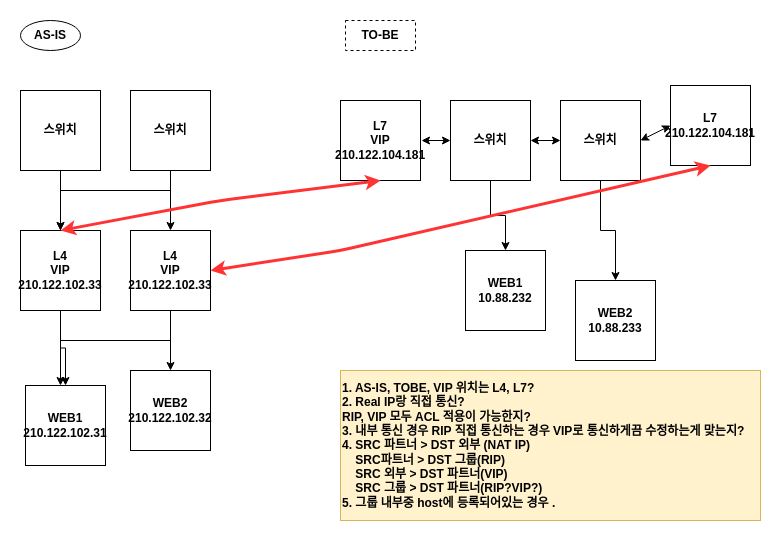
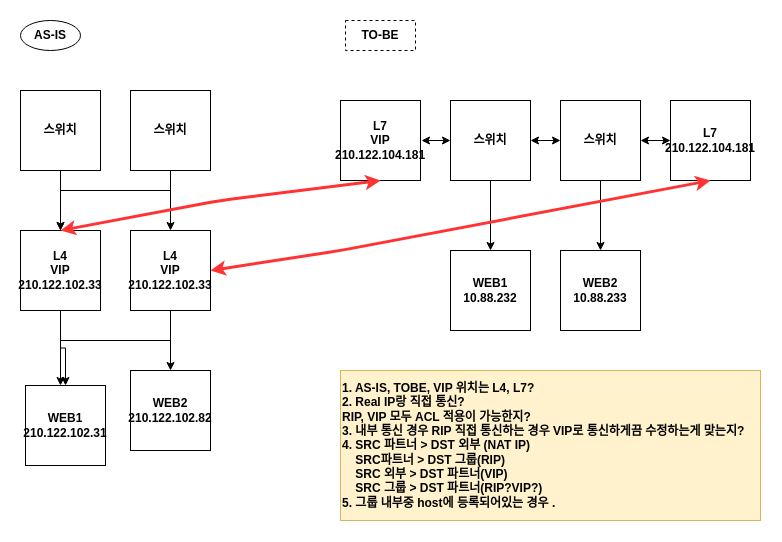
  <mxCell id="0" />
  <mxCell id="1" parent="0" />
  <mxCell id="2" value="" style="edgeStyle=orthogonalEdgeStyle;rounded=0;orthogonalLoop=1;jettySize=auto;html=1;" parent="1" source="3" target="8" edge="1"><mxGeometry relative="1" as="geometry" /></mxCell>
  <mxCell id="3" value="스위치" style="whiteSpace=wrap;html=1;aspect=fixed;fontStyle=1" parent="1" vertex="1"><mxGeometry x="20" y="90" width="80" height="80" as="geometry" /></mxCell>
  <mxCell id="4" value="" style="edgeStyle=orthogonalEdgeStyle;rounded=0;orthogonalLoop=1;jettySize=auto;html=1;" parent="1" source="6" target="11" edge="1"><mxGeometry relative="1" as="geometry" /></mxCell>
  <mxCell id="5" style="edgeStyle=orthogonalEdgeStyle;rounded=0;orthogonalLoop=1;jettySize=auto;html=1;" parent="1" source="6" target="8" edge="1"><mxGeometry relative="1" as="geometry"><Array as="points"><mxPoint x="170" y="190" /><mxPoint x="60" y="190" /></Array></mxGeometry></mxCell>
  <mxCell id="6" value="스위치" style="whiteSpace=wrap;html=1;aspect=fixed;fontStyle=1" parent="1" vertex="1"><mxGeometry x="130" y="90" width="80" height="80" as="geometry" /></mxCell>
  <mxCell id="7" value="" style="edgeStyle=orthogonalEdgeStyle;rounded=0;orthogonalLoop=1;jettySize=auto;html=1;" parent="1" source="8" target="18" edge="1"><mxGeometry relative="1" as="geometry" /></mxCell>
  <mxCell id="8" value="L4&lt;br&gt;VIP&lt;br&gt;210.122.102.33" style="whiteSpace=wrap;html=1;aspect=fixed;fontStyle=1" parent="1" vertex="1"><mxGeometry x="20" y="230" width="80" height="80" as="geometry" /></mxCell>
  <mxCell id="9" value="" style="edgeStyle=orthogonalEdgeStyle;rounded=0;orthogonalLoop=1;jettySize=auto;html=1;" parent="1" source="11" target="19" edge="1"><mxGeometry relative="1" as="geometry" /></mxCell>
  <mxCell id="10" style="edgeStyle=orthogonalEdgeStyle;rounded=0;orthogonalLoop=1;jettySize=auto;html=1;" parent="1" source="11" target="18" edge="1"><mxGeometry relative="1" as="geometry"><Array as="points"><mxPoint x="170" y="340" /><mxPoint x="60" y="340" /></Array></mxGeometry></mxCell>
  <mxCell id="11" value="L4&lt;br&gt;VIP&lt;br&gt;210.122.102.33" style="whiteSpace=wrap;html=1;aspect=fixed;fontStyle=1" parent="1" vertex="1"><mxGeometry x="130" y="230" width="80" height="80" as="geometry" /></mxCell>
  <mxCell id="12" value="" style="edgeStyle=orthogonalEdgeStyle;rounded=0;orthogonalLoop=1;jettySize=auto;html=1;" parent="1" source="13" target="20" edge="1"><mxGeometry relative="1" as="geometry" /></mxCell>
  <mxCell id="13" value="스위치" style="whiteSpace=wrap;html=1;aspect=fixed;fontStyle=1" parent="1" vertex="1"><mxGeometry x="450" y="100" width="80" height="80" as="geometry" /></mxCell>
  <mxCell id="14" value="" style="edgeStyle=orthogonalEdgeStyle;rounded=0;orthogonalLoop=1;jettySize=auto;html=1;" parent="1" source="15" target="21" edge="1"><mxGeometry relative="1" as="geometry" /></mxCell>
  <mxCell id="15" value="스위치" style="whiteSpace=wrap;html=1;aspect=fixed;fontStyle=1" parent="1" vertex="1"><mxGeometry x="560" y="100" width="80" height="80" as="geometry" /></mxCell>
  <mxCell id="16" value="L7&lt;br&gt;VIP 210.122.104.181" style="whiteSpace=wrap;html=1;aspect=fixed;fontStyle=1" parent="1" vertex="1"><mxGeometry x="340" y="100" width="80" height="80" as="geometry" /></mxCell>
- <mxCell id="17" value="L7&lt;br&gt;210.122.104.181" style="whiteSpace=wrap;html=1;aspect=fixed;fontStyle=1" parent="1" vertex="1"><mxGeometry x="670" y="85" width="80" height="80" as="geometry" /></mxCell>
+ <mxCell id="17" value="L7&lt;br&gt;210.122.104.181" style="whiteSpace=wrap;html=1;aspect=fixed;fontStyle=1" parent="1" vertex="1"><mxGeometry x="670" y="100" width="80" height="80" as="geometry" /></mxCell>
  <mxCell id="18" value="WEB1&lt;br&gt;210.122.102.31" style="whiteSpace=wrap;html=1;aspect=fixed;fontStyle=1" parent="1" vertex="1"><mxGeometry x="25" y="385" width="80" height="80" as="geometry" /></mxCell>
- <mxCell id="19" value="WEB2&lt;br&gt;210.122.102.32" style="whiteSpace=wrap;html=1;aspect=fixed;fontStyle=1" parent="1" vertex="1"><mxGeometry x="130" y="370" width="80" height="80" as="geometry" /></mxCell>
- <mxCell id="20" value="WEB1&lt;br&gt;10.88.232" style="whiteSpace=wrap;html=1;aspect=fixed;fontStyle=1" parent="1" vertex="1"><mxGeometry x="465" y="250" width="80" height="80" as="geometry" /></mxCell>
- <mxCell id="21" value="WEB2&lt;br&gt;10.88.233" style="whiteSpace=wrap;html=1;aspect=fixed;fontStyle=1" parent="1" vertex="1"><mxGeometry x="575" y="280" width="80" height="80" as="geometry" /></mxCell>
+ <mxCell id="19" value="WEB2&lt;br&gt;210.122.102.82" style="whiteSpace=wrap;html=1;aspect=fixed;fontStyle=1" parent="1" vertex="1"><mxGeometry x="130" y="370" width="80" height="80" as="geometry" /></mxCell>
+ <mxCell id="20" value="WEB1&lt;br&gt;10.88.232" style="whiteSpace=wrap;html=1;aspect=fixed;fontStyle=1" parent="1" vertex="1"><mxGeometry x="450" y="250" width="80" height="80" as="geometry" /></mxCell>
+ <mxCell id="21" value="WEB2&lt;br&gt;10.88.233" style="whiteSpace=wrap;html=1;aspect=fixed;fontStyle=1" parent="1" vertex="1"><mxGeometry x="560" y="250" width="80" height="80" as="geometry" /></mxCell>
  <mxCell id="22" value="TO-BE" style="rounded=0;whiteSpace=wrap;html=1;fontStyle=1;dashed=1;" parent="1" vertex="1"><mxGeometry x="345" y="20" width="70" height="30" as="geometry" /></mxCell>
  <mxCell id="23" value="AS-IS" style="ellipse;whiteSpace=wrap;html=1;fontStyle=1;" parent="1" vertex="1"><mxGeometry x="20" y="20" width="60" height="30" as="geometry" /></mxCell>
  <mxCell id="24" value="" style="endArrow=classic;startArrow=classic;html=1;" parent="1" edge="1"><mxGeometry width="50" height="50" relative="1" as="geometry"><mxPoint x="450" y="140" as="sourcePoint" /><mxPoint x="421" y="140" as="targetPoint" /></mxGeometry></mxCell>
  <mxCell id="25" value="" style="endArrow=classic;startArrow=classic;html=1;entryX=1;entryY=0.5;entryDx=0;entryDy=0;" parent="1" source="15" target="13" edge="1"><mxGeometry width="50" height="50" relative="1" as="geometry"><mxPoint x="499" y="146" as="sourcePoint" /><mxPoint x="530" y="146" as="targetPoint" /></mxGeometry></mxCell>
  <mxCell id="26" value="" style="endArrow=classic;startArrow=classic;html=1;exitX=0;exitY=0.5;exitDx=0;exitDy=0;entryX=1;entryY=0.5;entryDx=0;entryDy=0;" parent="1" source="17" target="15" edge="1"><mxGeometry width="50" height="50" relative="1" as="geometry"><mxPoint x="470" y="160" as="sourcePoint" /><mxPoint x="441" y="160" as="targetPoint" /></mxGeometry></mxCell>
  <mxCell id="27" value="" style="endArrow=classic;startArrow=classic;html=1;entryX=0.5;entryY=1;entryDx=0;entryDy=0;exitX=0.5;exitY=0;exitDx=0;exitDy=0;strokeColor=#FF3333;strokeWidth=3;" parent="1" source="8" target="16" edge="1"><mxGeometry width="50" height="50" relative="1" as="geometry"><mxPoint x="380" y="220" as="sourcePoint" /><mxPoint x="390" y="290" as="targetPoint" /><Array as="points"><mxPoint x="220" y="200" /></Array></mxGeometry></mxCell>
  <mxCell id="28" value="" style="endArrow=classic;startArrow=classic;html=1;entryX=0.5;entryY=1;entryDx=0;entryDy=0;exitX=1;exitY=0.5;exitDx=0;exitDy=0;strokeColor=#FF3333;strokeWidth=3;" parent="1" source="11" target="17" edge="1"><mxGeometry width="50" height="50" relative="1" as="geometry"><mxPoint x="70" y="240" as="sourcePoint" /><mxPoint x="390" y="190" as="targetPoint" /><Array as="points"><mxPoint x="340" y="250" /></Array></mxGeometry></mxCell>
  <mxCell id="29" value="1. AS-IS, TOBE, VIP 위치는 L4, L7?&lt;br&gt;2. Real IP랑 직접 통신?&lt;br&gt;RIP, VIP 모두 ACL 적용이 가능한지?&lt;br&gt;3. 내부 통신 경우 RIP 직접 통신하는 경우 VIP로 통신하게끔 수정하는게 맞는지?&lt;br&gt;4. SRC 파트너 &amp;gt; DST 외부 (NAT IP)&lt;br&gt;&amp;nbsp; &amp;nbsp; SRC파트너 &amp;gt; DST 그룹(RIP)&lt;br&gt;&amp;nbsp; &amp;nbsp; SRC 외부 &amp;gt; DST 파트너(VIP)&amp;nbsp; &amp;nbsp;&amp;nbsp;&lt;br&gt;&amp;nbsp; &amp;nbsp; SRC 그룹 &amp;gt; DST 파트너(RIP?VIP?)&amp;nbsp;&lt;br&gt;5. 그룹 내부중 host에 등록되어있는 경우 .&lt;br&gt;" style="rounded=0;whiteSpace=wrap;html=1;fontStyle=1;align=left;fillColor=#fff2cc;strokeColor=#d6b656;" parent="1" vertex="1"><mxGeometry x="340" y="370" width="420" height="150" as="geometry" /></mxCell>
